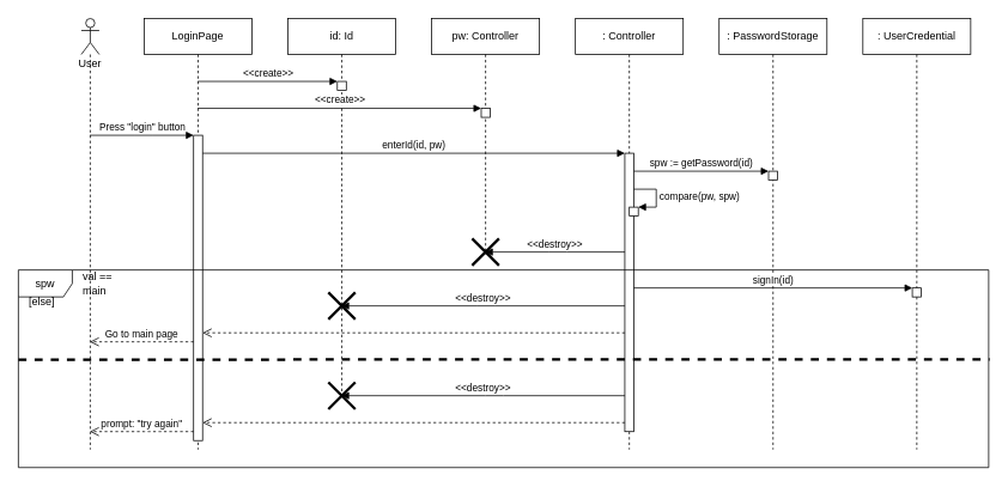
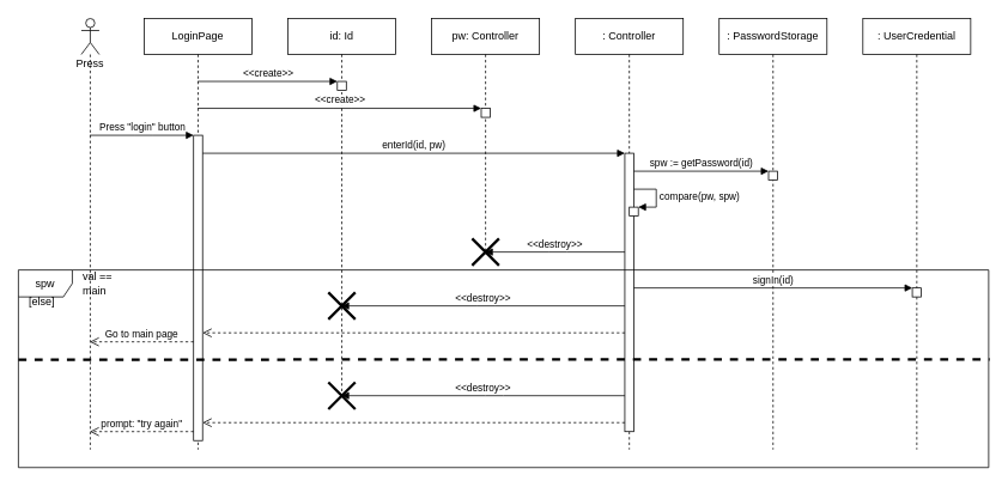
  <mxCell id="0" />
  <mxCell id="1" parent="0" />
- <mxCell id="2" value="&lt;div&gt;User&lt;/div&gt;" style="shape=umlLifeline;participant=umlActor;perimeter=lifelinePerimeter;whiteSpace=wrap;html=1;container=1;collapsible=0;recursiveResize=0;verticalAlign=top;spacingTop=36;outlineConnect=0;" parent="1" vertex="1"><mxGeometry x="90" y="20" width="20" height="480" as="geometry" /></mxCell>
+ <mxCell id="2" value="&lt;div&gt;Press&lt;/div&gt;" style="shape=umlLifeline;participant=umlActor;perimeter=lifelinePerimeter;whiteSpace=wrap;html=1;container=1;collapsible=0;recursiveResize=0;verticalAlign=top;spacingTop=36;outlineConnect=0;" parent="1" vertex="1"><mxGeometry x="90" y="20" width="20" height="480" as="geometry" /></mxCell>
  <mxCell id="3" value="&lt;div&gt;LoginPage&lt;/div&gt;" style="shape=umlLifeline;perimeter=lifelinePerimeter;whiteSpace=wrap;html=1;container=1;collapsible=0;recursiveResize=0;outlineConnect=0;" parent="1" vertex="1"><mxGeometry x="160" y="20" width="120" height="480" as="geometry" /></mxCell>
  <mxCell id="4" value="" style="html=1;points=[];perimeter=orthogonalPerimeter;" parent="3" vertex="1"><mxGeometry x="55" y="130" width="10" height="340" as="geometry" /></mxCell>
  <mxCell id="5" value="&lt;div&gt;: Controller&lt;/div&gt;" style="shape=umlLifeline;perimeter=lifelinePerimeter;whiteSpace=wrap;html=1;container=1;collapsible=0;recursiveResize=0;outlineConnect=0;" parent="1" vertex="1"><mxGeometry x="640" y="20" width="120" height="480" as="geometry" /></mxCell>
  <mxCell id="6" value="" style="html=1;points=[];perimeter=orthogonalPerimeter;" parent="5" vertex="1"><mxGeometry x="55" y="150" width="10" height="310" as="geometry" /></mxCell>
  <mxCell id="7" value="" style="html=1;points=[];perimeter=orthogonalPerimeter;" parent="5" vertex="1"><mxGeometry x="60" y="210" width="10" height="10" as="geometry" /></mxCell>
  <mxCell id="8" value="compare(pw, spw)" style="edgeStyle=orthogonalEdgeStyle;html=1;align=left;spacingLeft=2;endArrow=block;rounded=0;entryX=1;entryY=0;" parent="5" source="6" target="7" edge="1"><mxGeometry relative="1" as="geometry"><mxPoint x="385" y="180" as="sourcePoint" /><Array as="points"><mxPoint x="90" y="190" /><mxPoint x="90" y="210" /></Array></mxGeometry></mxCell>
  <mxCell id="9" value="Press &quot;login&quot; button" style="html=1;verticalAlign=bottom;endArrow=block;" parent="1" source="2" target="4" edge="1"><mxGeometry relative="1" as="geometry"><mxPoint x="120" y="100" as="sourcePoint" /><mxPoint x="150" y="290" as="targetPoint" /><Array as="points"><mxPoint x="160" y="150" /></Array></mxGeometry></mxCell>
  <mxCell id="10" value="Go to main page" style="html=1;verticalAlign=bottom;endArrow=open;dashed=1;endSize=8;" parent="1" source="4" target="2" edge="1"><mxGeometry relative="1" as="geometry"><mxPoint x="140.5" y="176" as="targetPoint" /><mxPoint x="215" y="300" as="sourcePoint" /><Array as="points"><mxPoint x="160" y="380" /></Array></mxGeometry></mxCell>
  <mxCell id="11" value="enterId(id, pw)" style="html=1;verticalAlign=bottom;endArrow=block;entryX=0;entryY=0;" parent="1" source="4" target="6" edge="1"><mxGeometry relative="1" as="geometry"><mxPoint x="230" y="120" as="sourcePoint" /></mxGeometry></mxCell>
  <mxCell id="12" value="id: Id" style="shape=umlLifeline;perimeter=lifelinePerimeter;whiteSpace=wrap;html=1;container=1;collapsible=0;recursiveResize=0;outlineConnect=0;" parent="1" vertex="1"><mxGeometry x="320" y="20" width="120" height="420" as="geometry" /></mxCell>
  <mxCell id="13" value="" style="html=1;points=[];perimeter=orthogonalPerimeter;" parent="12" vertex="1"><mxGeometry x="55" y="70" width="10" height="10" as="geometry" /></mxCell>
  <mxCell id="14" value="" style="shape=umlDestroy;whiteSpace=wrap;html=1;strokeWidth=3;align=left;" parent="12" vertex="1"><mxGeometry x="45" y="405" width="30" height="30" as="geometry" /></mxCell>
  <mxCell id="15" value="pw: Controller" style="shape=umlLifeline;perimeter=lifelinePerimeter;whiteSpace=wrap;html=1;container=1;collapsible=0;recursiveResize=0;outlineConnect=0;" parent="1" vertex="1"><mxGeometry x="480" y="20" width="120" height="260" as="geometry" /></mxCell>
  <mxCell id="16" value="" style="html=1;points=[];perimeter=orthogonalPerimeter;" parent="15" vertex="1"><mxGeometry x="55.17" y="100" width="10" height="10" as="geometry" /></mxCell>
  <mxCell id="17" value="&lt;div&gt;&amp;lt;&amp;lt;create&amp;gt;&amp;gt;&lt;/div&gt;" style="html=1;verticalAlign=bottom;endArrow=block;" parent="1" source="3" target="13" edge="1"><mxGeometry relative="1" as="geometry"><mxPoint x="304" y="90" as="sourcePoint" /><Array as="points"><mxPoint x="300" y="90" /></Array></mxGeometry></mxCell>
  <mxCell id="18" value="&lt;div&gt;&amp;lt;&amp;lt;create&amp;gt;&amp;gt;&lt;/div&gt;" style="html=1;verticalAlign=bottom;endArrow=block;" parent="1" source="3" target="16" edge="1"><mxGeometry relative="1" as="geometry"><mxPoint x="260.003" y="120" as="sourcePoint" /><Array as="points"><mxPoint x="380" y="120" /></Array></mxGeometry></mxCell>
  <mxCell id="19" value="" style="html=1;verticalAlign=bottom;endArrow=open;dashed=1;endSize=8;" parent="1" source="6" target="4" edge="1"><mxGeometry relative="1" as="geometry"><mxPoint x="300" y="230" as="targetPoint" /><Array as="points"><mxPoint x="480" y="370" /></Array></mxGeometry></mxCell>
  <mxCell id="20" value=": PasswordStorage" style="shape=umlLifeline;perimeter=lifelinePerimeter;whiteSpace=wrap;html=1;container=1;collapsible=0;recursiveResize=0;outlineConnect=0;" parent="1" vertex="1"><mxGeometry x="800" y="20" width="120" height="480" as="geometry" /></mxCell>
  <mxCell id="21" value="" style="html=1;points=[];perimeter=orthogonalPerimeter;" parent="20" vertex="1"><mxGeometry x="55" y="170" width="10" height="10" as="geometry" /></mxCell>
  <mxCell id="22" value="spw := getPassword(id)" style="html=1;verticalAlign=bottom;endArrow=block;entryX=0;entryY=0;" parent="1" source="6" target="21" edge="1"><mxGeometry relative="1" as="geometry"><mxPoint x="940" y="380" as="sourcePoint" /></mxGeometry></mxCell>
  <mxCell id="23" value=": UserCredential" style="shape=umlLifeline;perimeter=lifelinePerimeter;whiteSpace=wrap;html=1;container=1;collapsible=0;recursiveResize=0;outlineConnect=0;" parent="1" vertex="1"><mxGeometry x="960" y="20" width="120" height="480" as="geometry" /></mxCell>
  <mxCell id="24" value="" style="html=1;points=[];perimeter=orthogonalPerimeter;align=left;" parent="23" vertex="1"><mxGeometry x="55" y="300" width="10" height="10" as="geometry" /></mxCell>
  <mxCell id="25" value="signIn(id)" style="html=1;verticalAlign=bottom;endArrow=block;entryX=0;entryY=0;" parent="1" target="24" edge="1"><mxGeometry relative="1" as="geometry"><mxPoint x="705" y="320" as="sourcePoint" /></mxGeometry></mxCell>
  <mxCell id="26" value="" style="shape=umlDestroy;whiteSpace=wrap;html=1;strokeWidth=3;align=left;" parent="1" vertex="1"><mxGeometry x="525" y="265" width="30" height="30" as="geometry" /></mxCell>
  <mxCell id="27" value="&amp;lt;&amp;lt;destroy&amp;gt;&amp;gt;" style="html=1;verticalAlign=bottom;endArrow=block;" parent="1" source="6" target="15" edge="1"><mxGeometry width="80" relative="1" as="geometry"><mxPoint x="560" y="260" as="sourcePoint" /><mxPoint x="640" y="260" as="targetPoint" /><Array as="points"><mxPoint x="620" y="280" /></Array></mxGeometry></mxCell>
  <mxCell id="28" value="" style="shape=umlDestroy;whiteSpace=wrap;html=1;strokeWidth=3;align=left;" parent="1" vertex="1"><mxGeometry x="365" y="325" width="30" height="30" as="geometry" /></mxCell>
  <mxCell id="29" value="&amp;lt;&amp;lt;destroy&amp;gt;&amp;gt;" style="html=1;verticalAlign=bottom;endArrow=block;" parent="1" source="6" target="12" edge="1"><mxGeometry width="80" relative="1" as="geometry"><mxPoint x="705" y="290" as="sourcePoint" /><mxPoint x="549.833" y="290" as="targetPoint" /><Array as="points"><mxPoint x="540" y="340" /></Array></mxGeometry></mxCell>
  <mxCell id="30" value="&amp;lt;&amp;lt;destroy&amp;gt;&amp;gt;" style="html=1;verticalAlign=bottom;endArrow=block;" parent="1" source="6" target="12" edge="1"><mxGeometry width="80" relative="1" as="geometry"><mxPoint x="705" y="400" as="sourcePoint" /><mxPoint x="380" y="440" as="targetPoint" /><Array as="points"><mxPoint x="550" y="440" /></Array></mxGeometry></mxCell>
  <mxCell id="31" value="" style="html=1;verticalAlign=bottom;endArrow=open;dashed=1;endSize=8;" parent="1" source="6" target="4" edge="1"><mxGeometry relative="1" as="geometry"><mxPoint x="235" y="380" as="targetPoint" /><mxPoint x="705" y="380" as="sourcePoint" /><Array as="points"><mxPoint x="490" y="470" /></Array></mxGeometry></mxCell>
  <mxCell id="32" value="prompt: &quot;try again&quot;" style="html=1;verticalAlign=bottom;endArrow=open;dashed=1;endSize=8;" parent="1" source="4" target="2" edge="1"><mxGeometry relative="1" as="geometry"><mxPoint x="69.998" y="520" as="targetPoint" /><mxPoint x="184.81" y="520" as="sourcePoint" /><Array as="points"><mxPoint x="170" y="480" /></Array></mxGeometry></mxCell>
  <mxCell id="33" value="spw" style="shape=umlFrame;whiteSpace=wrap;html=1;align=center;" parent="1" vertex="1"><mxGeometry x="20" y="300" width="1080" height="220" as="geometry" /></mxCell>
  <mxCell id="34" value="val == main" style="text;html=1;strokeColor=none;fillColor=none;align=left;verticalAlign=middle;whiteSpace=wrap;rounded=0;" parent="1" vertex="1"><mxGeometry x="90" y="300" width="60" height="30" as="geometry" /></mxCell>
  <mxCell id="35" value="" style="endArrow=none;dashed=1;html=1;strokeWidth=3;exitX=0;exitY=0.454;exitDx=0;exitDy=0;exitPerimeter=0;entryX=1.001;entryY=0.452;entryDx=0;entryDy=0;entryPerimeter=0;" parent="1" source="33" target="33" edge="1"><mxGeometry width="50" height="50" relative="1" as="geometry"><mxPoint x="-30" y="380" as="sourcePoint" /><mxPoint x="640" y="270" as="targetPoint" /></mxGeometry></mxCell>
  <mxCell id="36" value="[else]" style="text;html=1;strokeColor=none;fillColor=none;align=left;verticalAlign=middle;whiteSpace=wrap;rounded=0;" parent="1" vertex="1"><mxGeometry x="30" y="320" width="40" height="30" as="geometry" /></mxCell>
